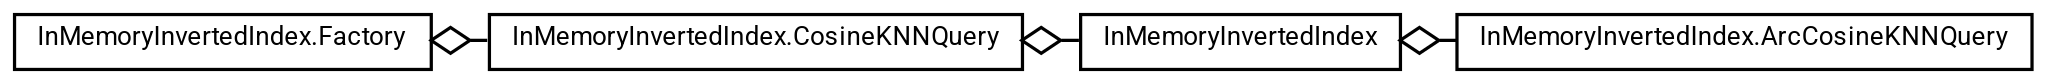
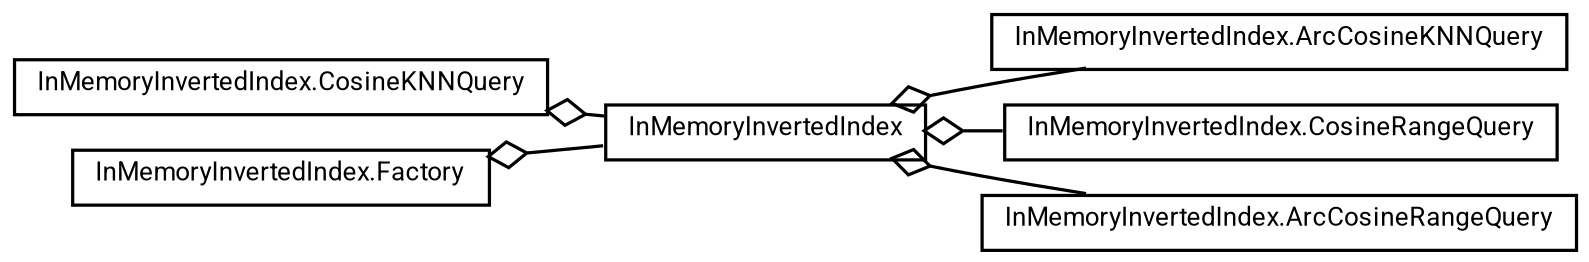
  digraph {
    fontname="Playfair Display"
    nodesep=0.15
    rankdir=LR
    ranksep=0.25
    node [fontcolor=black fontname="Playfair Display" fontsize=8 margin=0 shape=plaintext]
    edge [arrowhead=none arrowtail=ediamond color=black dir=back fontname="Playfair Display" fontsize=7 labelfontname=Roboto labelfontsize=7 weight=4]
    n1 [height=0 label=<<table title="de.lmu.ifi.dbs.elki.index.invertedlist.InMemoryInvertedIndex" border="0" cellborder="1" cellspacing="0" cellpadding="2" href="InMemoryInvertedIndex.html" target="_parent"> 		<tr><td><table border="0" cellspacing="0" cellpadding="1"> 		<tr><td align="center" balign="center"> <font face="Roboto">InMemoryInvertedIndex</font> </td></tr> 		</table></td></tr> 		</table>> width=0]
    n2 [height=0 label=<<table title="de.lmu.ifi.dbs.elki.index.invertedlist.InMemoryInvertedIndex.ArcCosineKNNQuery" border="0" cellborder="1" cellspacing="0" cellpadding="2" href="InMemoryInvertedIndex.ArcCosineKNNQuery.html" target="_parent"> 		<tr><td><table border="0" cellspacing="0" cellpadding="1"> 		<tr><td align="center" balign="center"> <font face="Roboto">InMemoryInvertedIndex.ArcCosineKNNQuery</font> </td></tr> 		</table></td></tr> 		</table>> width=0]
+   n3 [height=0 label=<<table title="de.lmu.ifi.dbs.elki.index.invertedlist.InMemoryInvertedIndex.CosineRangeQuery" border="0" cellborder="1" cellspacing="0" cellpadding="2" href="InMemoryInvertedIndex.CosineRangeQuery.html" target="_parent"> 		<tr><td><table border="0" cellspacing="0" cellpadding="1"> 		<tr><td align="center" balign="center"> <font face="Roboto">InMemoryInvertedIndex.CosineRangeQuery</font> </td></tr> 		</table></td></tr> 		</table>> width=0]
+   n4 [height=0 label=<<table title="de.lmu.ifi.dbs.elki.index.invertedlist.InMemoryInvertedIndex.ArcCosineRangeQuery" border="0" cellborder="1" cellspacing="0" cellpadding="2" href="InMemoryInvertedIndex.ArcCosineRangeQuery.html" target="_parent"> 		<tr><td><table border="0" cellspacing="0" cellpadding="1"> 		<tr><td align="center" balign="center"> <font face="Roboto">InMemoryInvertedIndex.ArcCosineRangeQuery</font> </td></tr> 		</table></td></tr> 		</table>> width=0]
    n5 [height=0 label=<<table title="de.lmu.ifi.dbs.elki.index.invertedlist.InMemoryInvertedIndex.CosineKNNQuery" border="0" cellborder="1" cellspacing="0" cellpadding="2" href="InMemoryInvertedIndex.CosineKNNQuery.html" target="_parent"> 		<tr><td><table border="0" cellspacing="0" cellpadding="1"> 		<tr><td align="center" balign="center"> <font face="Roboto">InMemoryInvertedIndex.CosineKNNQuery</font> </td></tr> 		</table></td></tr> 		</table>> width=0]
    n6 [height=0 label=<<table title="de.lmu.ifi.dbs.elki.index.invertedlist.InMemoryInvertedIndex.Factory" border="0" cellborder="1" cellspacing="0" cellpadding="2" href="InMemoryInvertedIndex.Factory.html" target="_parent"> 		<tr><td><table border="0" cellspacing="0" cellpadding="1"> 		<tr><td align="center" balign="center"> <font face="Roboto">InMemoryInvertedIndex.Factory</font> </td></tr> 		</table></td></tr> 		</table>> width=0]
    n1 -> n2
+   n1 -> n3
+   n1 -> n4
    n5 -> n1
-   n6 -> n5
+   n6 -> n1
  }
